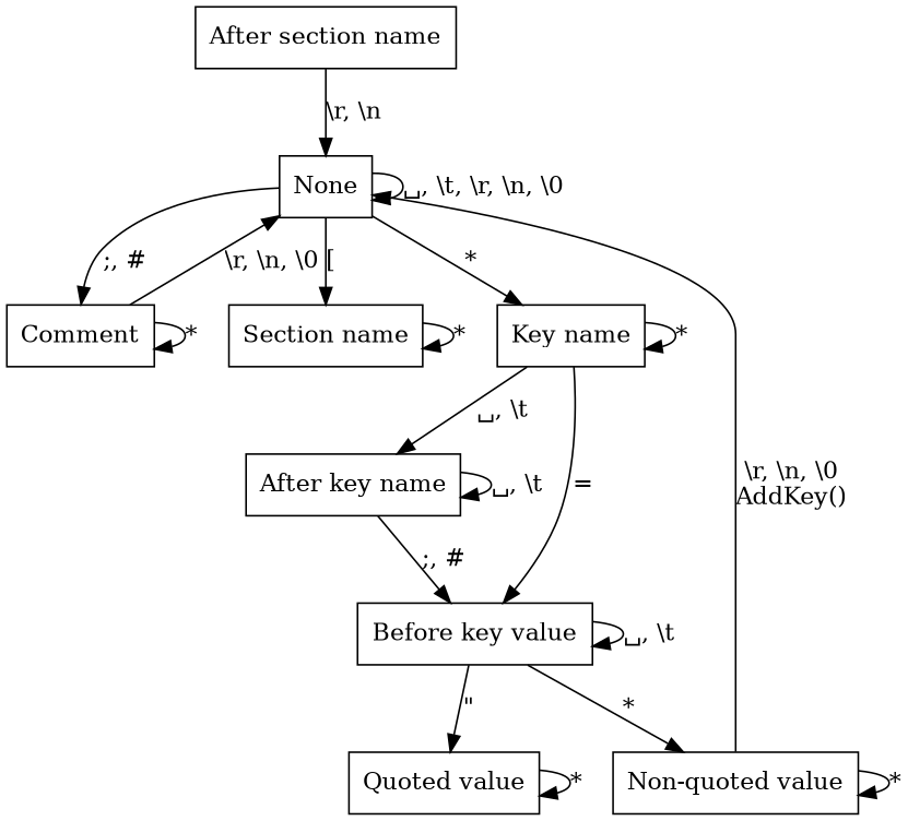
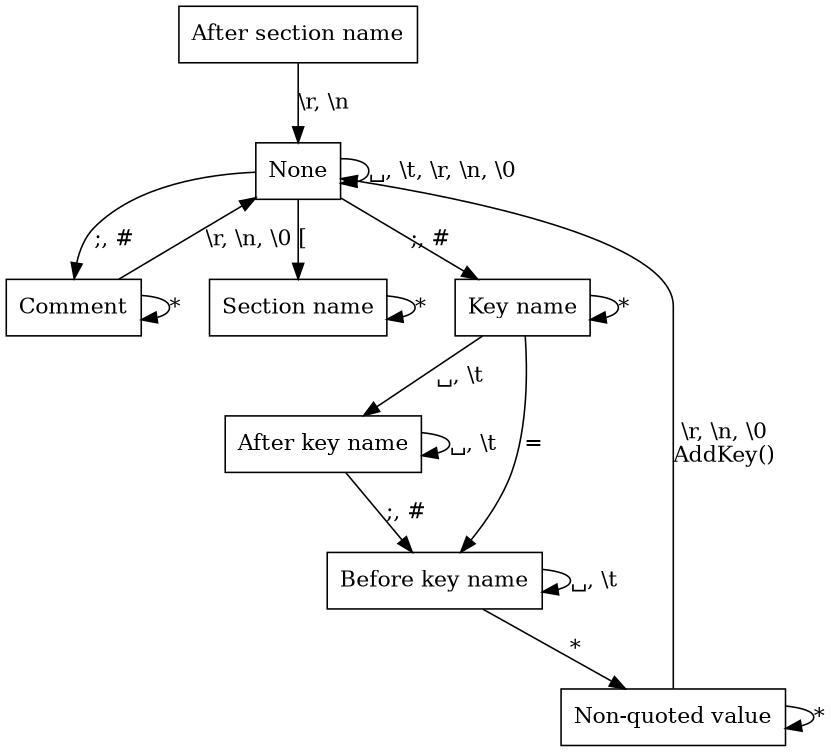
  digraph {
    node [shape=rectangle]
    None
    Comment
    "Section name"
    "Key name"
    "After key name"
-   "Before key value"
+   "Before key value" [label="Before key name"]
    "After section name"
-   "Quoted value"
    "Non-quoted value"
    None -> None [label="␣, \\t, \\r, \\n, \\0"]
    None -> Comment [label=";, #"]
    None -> "Section name" [label="["]
-   None -> "Key name" [label="*"]
+   None -> "Key name" [label=";, #"]
    Comment -> None [label="\\r, \\n, \\0"]
    Comment -> Comment [label="*"]
    "Section name" -> "Section name" [label="*"]
    "Key name" -> "Key name" [label="*"]
    "Key name" -> "After key name" [label="␣, \\t"]
    "Key name" -> "Before key value" [label="="]
    "After key name" -> "After key name" [label="␣, \\t"]
    "After key name" -> "Before key value" [label=";, #"]
    "Before key value" -> "Before key value" [label="␣, \\t"]
-   "Before key value" -> "Quoted value" [label="\""]
    "Before key value" -> "Non-quoted value" [label="*"]
    "After section name" -> None [label="\\r, \\n"]
-   "Quoted value" -> "Quoted value" [label="*"]
    "Non-quoted value" -> None [label="\\r, \\n, \\0\nAddKey()"]
    "Non-quoted value" -> "Non-quoted value" [label="*"]
  }
